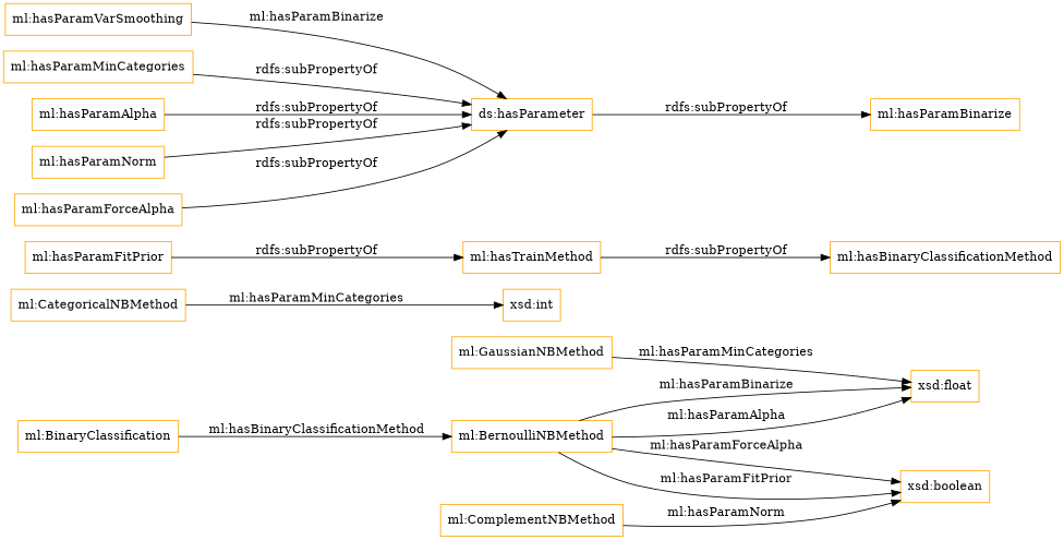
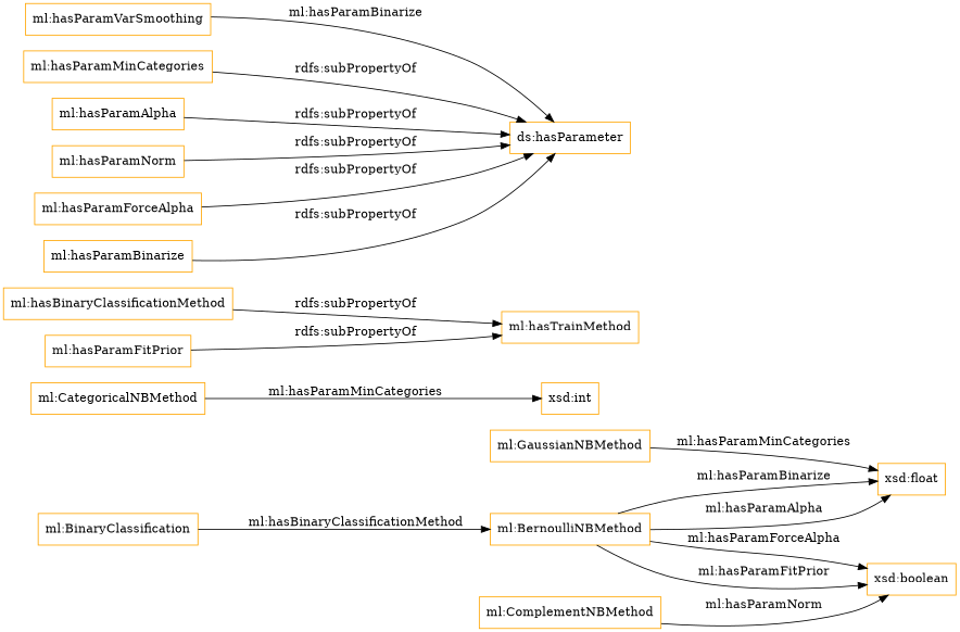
  digraph {
    rankdir=LR
    node [color=orange shape=rectangle]
    "ml:ComplementNBMethod"
    "xsd:boolean"
    "ml:CategoricalNBMethod"
    "xsd:int"
    "ml:BernoulliNBMethod"
    "xsd:float"
    "ml:GaussianNBMethod"
    "ml:hasBinaryClassificationMethod"
    "ml:hasTrainMethod"
    "ml:hasParamVarSmoothing"
    "ds:hasParameter"
    "ml:hasParamMinCategories"
    "ml:hasParamAlpha"
    "ml:hasParamNorm"
    "ml:hasParamForceAlpha"
    "ml:hasParamBinarize"
    "ml:hasParamFitPrior"
    "ml:BinaryClassification"
    "ml:ComplementNBMethod" -> "xsd:boolean" [label="ml:hasParamNorm"]
    "ml:CategoricalNBMethod" -> "xsd:int" [label="ml:hasParamMinCategories"]
    "ml:BernoulliNBMethod" -> "xsd:boolean" [label="ml:hasParamFitPrior"]
    "ml:BernoulliNBMethod" -> "xsd:boolean" [label="ml:hasParamForceAlpha"]
    "ml:BernoulliNBMethod" -> "xsd:float" [label="ml:hasParamBinarize"]
    "ml:BernoulliNBMethod" -> "xsd:float" [label="ml:hasParamAlpha"]
    "ml:GaussianNBMethod" -> "xsd:float" [label="ml:hasParamMinCategories"]
-   "ml:hasTrainMethod" -> "ml:hasBinaryClassificationMethod" [label="rdfs:subPropertyOf"]
+   "ml:hasBinaryClassificationMethod" -> "ml:hasTrainMethod" [label="rdfs:subPropertyOf"]
    "ml:hasParamVarSmoothing" -> "ds:hasParameter" [label="ml:hasParamBinarize"]
    "ml:hasParamMinCategories" -> "ds:hasParameter" [label="rdfs:subPropertyOf"]
    "ml:hasParamAlpha" -> "ds:hasParameter" [label="rdfs:subPropertyOf"]
    "ml:hasParamNorm" -> "ds:hasParameter" [label="rdfs:subPropertyOf"]
    "ml:hasParamForceAlpha" -> "ds:hasParameter" [label="rdfs:subPropertyOf"]
-   "ds:hasParameter" -> "ml:hasParamBinarize" [label="rdfs:subPropertyOf"]
+   "ml:hasParamBinarize" -> "ds:hasParameter" [label="rdfs:subPropertyOf"]
    "ml:hasParamFitPrior" -> "ml:hasTrainMethod" [label="rdfs:subPropertyOf"]
    "ml:BinaryClassification" -> "ml:BernoulliNBMethod" [label="ml:hasBinaryClassificationMethod"]
  }
